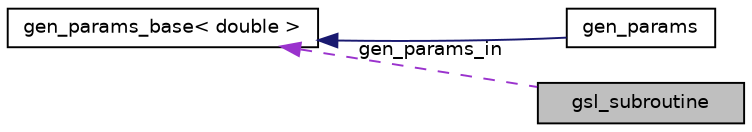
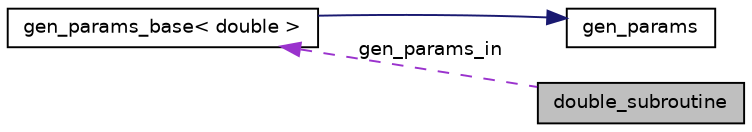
  digraph {
    rankdir=LR
    node [color=black fillcolor=white fontname=Helvetica fontsize=10 shape=record style=filled]
    edge [dir=back fontname=Helvetica fontsize=10 labelfontname=Helvetica labelfontsize=10]
-   n1 [fillcolor=grey75 fontcolor=black height=0.2 label=gsl_subroutine width=0.4]
+   n1 [fillcolor=grey75 fontcolor=black height=0.2 label=double_subroutine width=0.4]
    n2 [height=0.2 label=gen_params width=0.4]
    n3 [height=0.2 label="gen_params_base\< double \>" width=0.4]
    n3 -> n1 [color=darkorchid3 label=" gen_params_in" style=dashed]
-   n3 -> n2 [color=midnightblue style=solid]
+   n2 -> n3 [color=midnightblue style=solid]
  }
